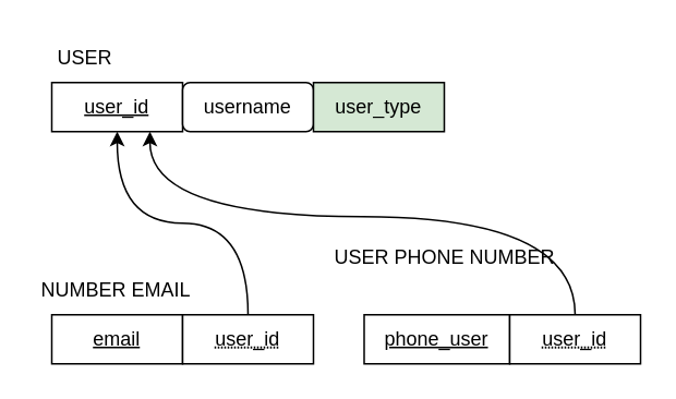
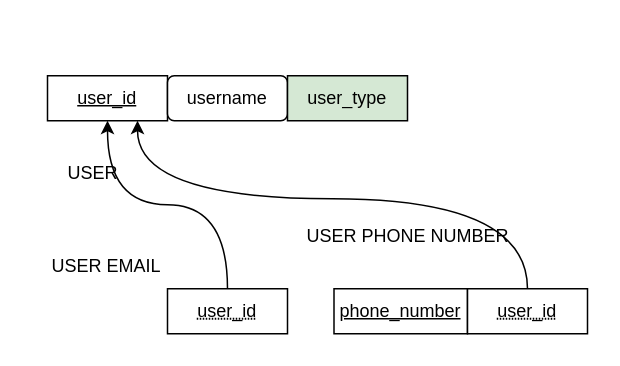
  <mxCell id="0" />
  <mxCell id="1" parent="0" />
  <mxCell id="2" value="&lt;u&gt;user_id&lt;/u&gt;" style="rounded=0;whiteSpace=wrap;html=1;" vertex="1" parent="1"><mxGeometry x="31" y="50" width="80" height="30" as="geometry" /></mxCell>
- <mxCell id="3" value="USER" style="text;html=1;align=center;verticalAlign=middle;resizable=0;points=[];autosize=1;strokeColor=none;fillColor=none;" vertex="1" parent="1"><mxGeometry x="21" y="20" width="60" height="30" as="geometry" /></mxCell>
+ <mxCell id="3" value="USER" style="text;html=1;align=center;verticalAlign=middle;resizable=0;points=[];autosize=1;strokeColor=none;fillColor=none;" vertex="1" parent="1"><mxGeometry x="31" y="100" width="60" height="30" as="geometry" /></mxCell>
  <mxCell id="4" value="username" style="whiteSpace=wrap;html=1;rounded=1;" vertex="1" parent="1"><mxGeometry x="111" y="50" width="80" height="30" as="geometry" /></mxCell>
  <mxCell id="5" value="user_type" style="rounded=0;whiteSpace=wrap;html=1;fillColor=#d5e8d4;" vertex="1" parent="1"><mxGeometry x="191" y="50" width="80" height="30" as="geometry" /></mxCell>
- <mxCell id="6" value="&lt;u&gt;email&lt;/u&gt;" style="rounded=0;whiteSpace=wrap;html=1;" vertex="1" parent="1"><mxGeometry x="31" y="192" width="80" height="30" as="geometry" /></mxCell>
- <mxCell id="7" value="NUMBER EMAIL" style="text;html=1;align=center;verticalAlign=middle;resizable=0;points=[];autosize=1;strokeColor=none;fillColor=none;" vertex="1" parent="1"><mxGeometry x="20" y="162" width="100" height="30" as="geometry" /></mxCell>
+ <mxCell id="7" value="USER EMAIL" style="text;html=1;align=center;verticalAlign=middle;resizable=0;points=[];autosize=1;strokeColor=none;fillColor=none;" vertex="1" parent="1"><mxGeometry x="20" y="162" width="100" height="30" as="geometry" /></mxCell>
  <mxCell id="8" style="edgeStyle=orthogonalEdgeStyle;rounded=0;orthogonalLoop=1;jettySize=auto;html=1;entryX=0.5;entryY=1;entryDx=0;entryDy=0;curved=1;" edge="1" parent="1" source="9" target="2"><mxGeometry relative="1" as="geometry" /></mxCell>
  <mxCell id="9" value="&lt;u style=&quot;text-decoration: dotted underline&quot;&gt;user_id&lt;/u&gt;" style="rounded=0;whiteSpace=wrap;html=1;" vertex="1" parent="1"><mxGeometry x="111" y="192" width="80" height="30" as="geometry" /></mxCell>
- <mxCell id="10" value="&lt;u&gt;phone_user&lt;/u&gt;" style="rounded=0;whiteSpace=wrap;html=1;" vertex="1" parent="1"><mxGeometry x="222" y="192" width="89" height="30" as="geometry" /></mxCell>
+ <mxCell id="10" value="&lt;u&gt;phone_number&lt;/u&gt;" style="rounded=0;whiteSpace=wrap;html=1;" vertex="1" parent="1"><mxGeometry x="222" y="192" width="89" height="30" as="geometry" /></mxCell>
  <mxCell id="11" value="USER PHONE NUMBER" style="text;html=1;align=center;verticalAlign=middle;resizable=0;points=[];autosize=1;strokeColor=none;fillColor=none;" vertex="1" parent="1"><mxGeometry x="191" y="142" width="160" height="30" as="geometry" /></mxCell>
  <mxCell id="12" style="edgeStyle=orthogonalEdgeStyle;rounded=0;orthogonalLoop=1;jettySize=auto;html=1;entryX=0.75;entryY=1;entryDx=0;entryDy=0;curved=1;" edge="1" parent="1" source="13" target="2"><mxGeometry relative="1" as="geometry"><Array as="points"><mxPoint x="351" y="132" /><mxPoint x="91" y="132" /></Array></mxGeometry></mxCell>
  <mxCell id="13" value="&lt;u style=&quot;text-decoration: dotted underline&quot;&gt;user_id&lt;/u&gt;" style="rounded=0;whiteSpace=wrap;html=1;" vertex="1" parent="1"><mxGeometry x="311" y="192" width="80" height="30" as="geometry" /></mxCell>
